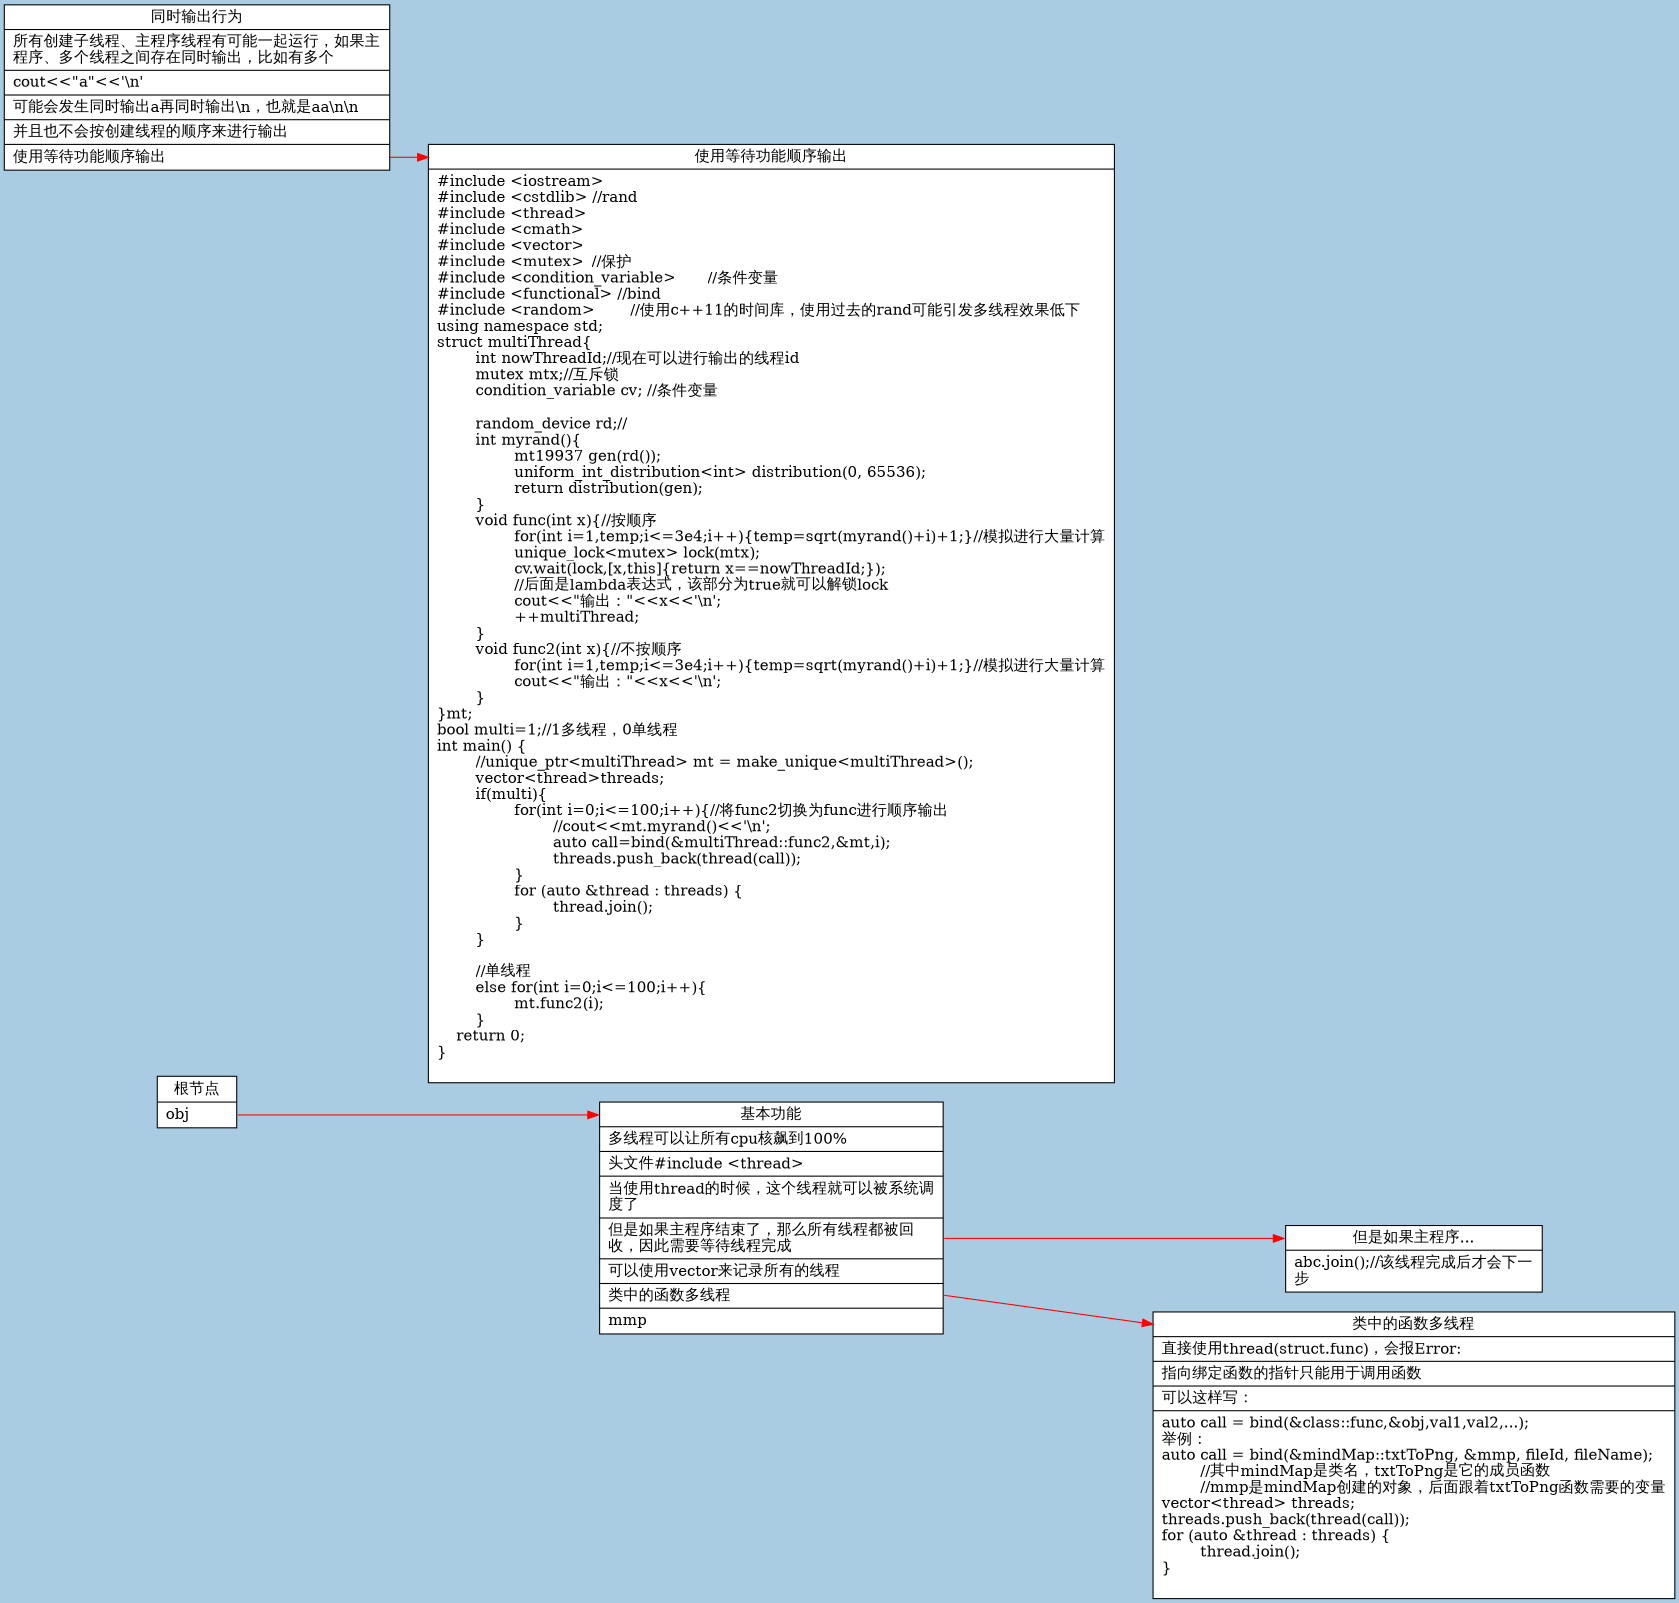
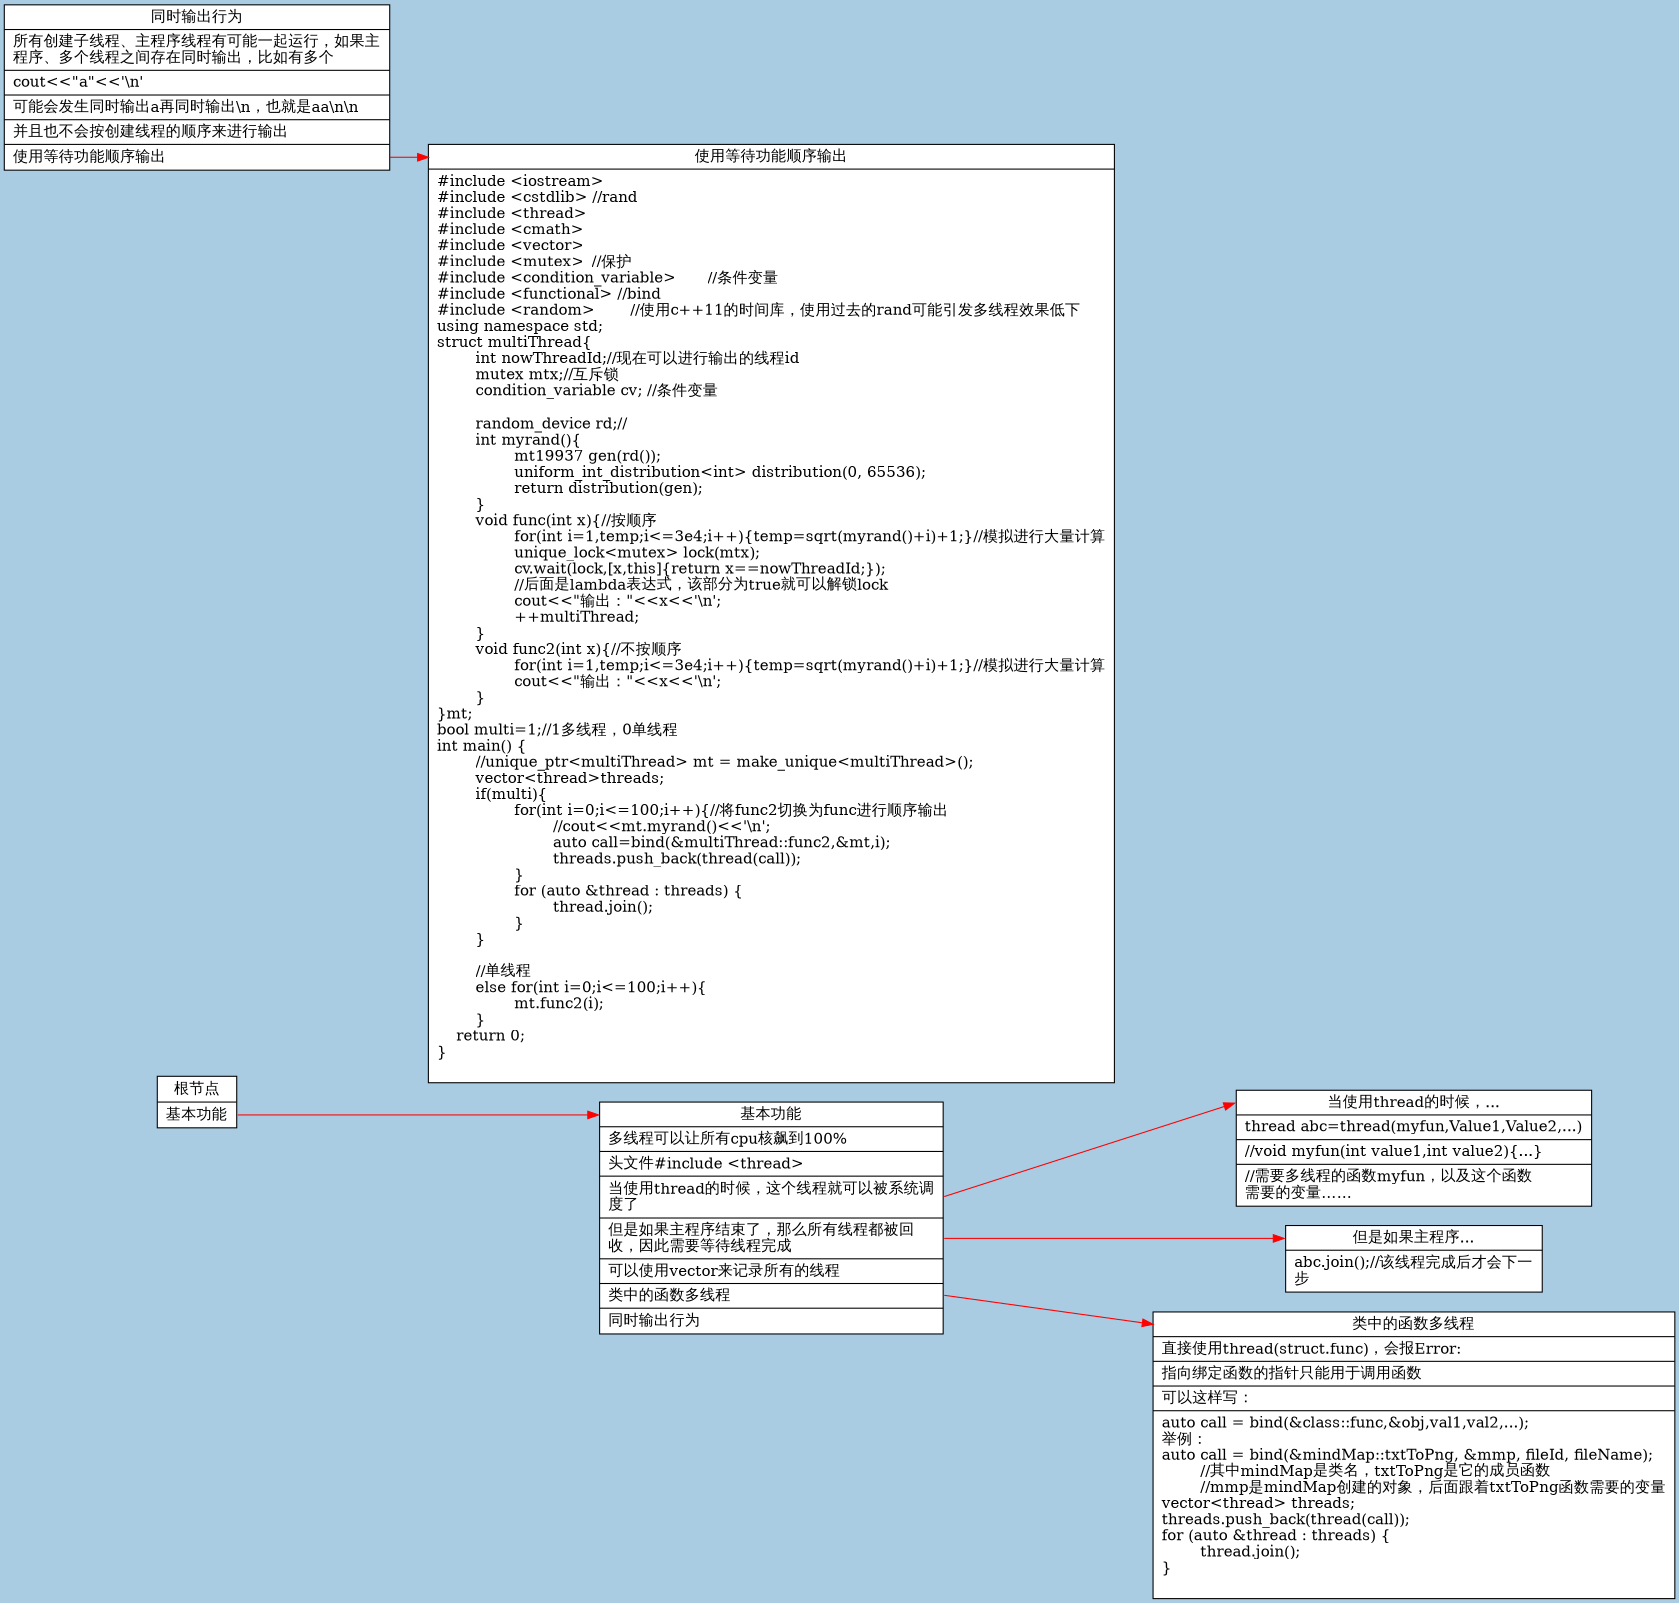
  digraph {
    bgcolor="#A9CCE3"
    rankdir=LR
    splines=false
    node [fillcolor=white shape=record style=filled]
    edge [color=red headport=f0]
-   n1 [label="<f0> 根节点| <f1> obj\l"]
-   n2 [label="<f0> 基本功能| <f2> 多线程可以让所有cpu核飙到100%\l| <f3> 头文件#include&nbsp;&lt;thread&gt;\l| <f4> 当使用thread的时候，这个线程就可以被系统调\l度了\l| <f8> 但是如果主程序结束了，那么所有线程都被回\l收，因此需要等待线程完成\l| <f10> 可以使用vector来记录所有的线程\l| <f12> 类中的函数多线程\l| <f17> mmp\l"]
+   n1 [label="<f0> 根节点| <f1> 基本功能\l"]
+   n2 [label="<f0> 基本功能| <f2> 多线程可以让所有cpu核飙到100%\l| <f3> 头文件#include&nbsp;&lt;thread&gt;\l| <f4> 当使用thread的时候，这个线程就可以被系统调\l度了\l| <f8> 但是如果主程序结束了，那么所有线程都被回\l收，因此需要等待线程完成\l| <f10> 可以使用vector来记录所有的线程\l| <f12> 类中的函数多线程\l| <f17> 同时输出行为\l"]
    n3 [label="<f0> 类中的函数多线程| <f13> 直接使用thread(struct.func)，会报Error:\l| <f14> 指向绑定函数的指针只能用于调用函数\l| <f15> 可以这样写：\l| <f16> auto&nbsp;call&nbsp;=&nbsp;bind(&class::func,&obj,val1,val2,...);\l举例：\lauto&nbsp;call&nbsp;=&nbsp;bind(&mindMap::txtToPng,&nbsp;&mmp,&nbsp;fileId,&nbsp;fileName);\l&#9;//其中mindMap是类名，txtToPng是它的成员函数\l&#9;//mmp是mindMap创建的对象，后面跟着txtToPng函数需要的变量\lvector&lt;thread&gt;&nbsp;threads;&nbsp;\lthreads.push_back(thread(call));\lfor&nbsp;(auto&nbsp;&thread&nbsp;:&nbsp;threads)&nbsp;&#123;\l&#9;thread.join();\l&#125;\l\l"]
    n4 [label="<f0> 但是如果主程序...| <f9> abc.join();//该线程完成后才会下一\l步\l"]
+   n5 [label="<f0> 当使用thread的时候，...| <f5> thread&nbsp;abc=thread(myfun,Value1,Value2,...)\l| <f6> //void&nbsp;myfun(int&nbsp;value1,int&nbsp;value2)&#123;...&#125;\l| <f7> //需要多线程的函数myfun，以及这个函数\l需要的变量……\l"]
    n6 [label="<f0> 同时输出行为| <f18> 所有创建子线程、主程序线程有可能一起运行，如果主\l程序、多个线程之间存在同时输出，比如有多个\l| <f19> cout&lt;&lt;&quot;a&quot;&lt;&lt;'\\n'\l| <f20> 可能会发生同时输出a再同时输出\\n，也就是aa\\n\\n\l| <f21> 并且也不会按创建线程的顺序来进行输出\l| <f22> 使用等待功能顺序输出\l"]
    n7 [label="<f0> 使用等待功能顺序输出| <f23> #include&nbsp;&lt;iostream&gt;\l#include&nbsp;&lt;cstdlib&gt;&nbsp;//rand\l#include&nbsp;&lt;thread&gt;&#9;\l#include&nbsp;&lt;cmath&gt;\l#include&nbsp;&lt;vector&gt;\l#include&nbsp;&lt;mutex&gt;&#9;//保护\l#include&nbsp;&lt;condition_variable&gt;&#9;//条件变量\l#include&nbsp;&lt;functional&gt;&nbsp;//bind\l#include&nbsp;&lt;random&gt;&#9;//使用c++11的时间库，使用过去的rand可能引发多线程效果低下\lusing&nbsp;namespace&nbsp;std;\lstruct&nbsp;multiThread&#123;\l&#9;int&nbsp;nowThreadId;//现在可以进行输出的线程id\l&#9;mutex&nbsp;mtx;//互斥锁\l&#9;condition_variable&nbsp;cv;&nbsp;//条件变量\l\l&#9;random_device&nbsp;rd;//\l&#9;int&nbsp;myrand()&#123;\l&#9;&#9;mt19937&nbsp;gen(rd());&nbsp;\l&#9;&#9;uniform_int_distribution&lt;int&gt;&nbsp;distribution(0,&nbsp;65536);\l&#9;&#9;return&nbsp;distribution(gen);\l&#9;&#125;\l&#9;void&nbsp;func(int&nbsp;x)&#123;//按顺序\l&#9;&#9;for(int&nbsp;i=1,temp;i&lt;=3e4;i++)&#123;temp=sqrt(myrand()+i)+1;&#125;//模拟进行大量计算\l&#9;&#9;unique_lock&lt;mutex&gt;&nbsp;lock(mtx);\l&#9;&#9;cv.wait(lock,[x,this]&#123;return&nbsp;x==nowThreadId;&#125;);\l&#9;&#9;//后面是lambda表达式，该部分为true就可以解锁lock\l&#9;&#9;cout&lt;&lt;&quot;输出：&quot;&lt;&lt;x&lt;&lt;'\\n';\l&#9;&#9;++multiThread;\l&#9;&#125;\l&#9;void&nbsp;func2(int&nbsp;x)&#123;//不按顺序\l&#9;&#9;for(int&nbsp;i=1,temp;i&lt;=3e4;i++)&#123;temp=sqrt(myrand()+i)+1;&#125;//模拟进行大量计算\l&#9;&#9;cout&lt;&lt;&quot;输出：&quot;&lt;&lt;x&lt;&lt;'\\n';\l&#9;&#125;\l&#125;mt;\lbool&nbsp;multi=1;//1多线程，0单线程\lint&nbsp;main()&nbsp;&#123;\l&#9;//unique_ptr&lt;multiThread&gt;&nbsp;mt&nbsp;=&nbsp;make_unique&lt;multiThread&gt;();\l&#9;vector&lt;thread&gt;threads;\l&#9;if(multi)&#123;\l&#9;&#9;for(int&nbsp;i=0;i&lt;=100;i++)&#123;//将func2切换为func进行顺序输出\l&#9;&#9;&#9;//cout&lt;&lt;mt.myrand()&lt;&lt;'\\n';\l&#9;&#9;&#9;auto&nbsp;call=bind(&multiThread::func2,&mt,i);\l&#9;&#9;&#9;threads.push_back(thread(call));\l&#9;&#9;&#125;\l&#9;&#9;for&nbsp;(auto&nbsp;&thread&nbsp;:&nbsp;threads)&nbsp;&#123;\l&#9;&#9;&#9;thread.join();\l&#9;&#9;&#125;\l&#9;&#125;\l&#9;\l&#9;//单线程\l&#9;else&nbsp;for(int&nbsp;i=0;i&lt;=100;i++)&#123;\l&#9;&#9;mt.func2(i);\l&#9;&#125;\l&nbsp;&nbsp;&nbsp;&nbsp;return&nbsp;0;\l&#125;\l\l"]
    n1 -> n2 [tailport=f1]
    n2 -> n3 [tailport=f12]
    n2 -> n4 [tailport=f8]
+   n2 -> n5 [tailport=f4]
    n6 -> n7 [tailport=f22]
  }
